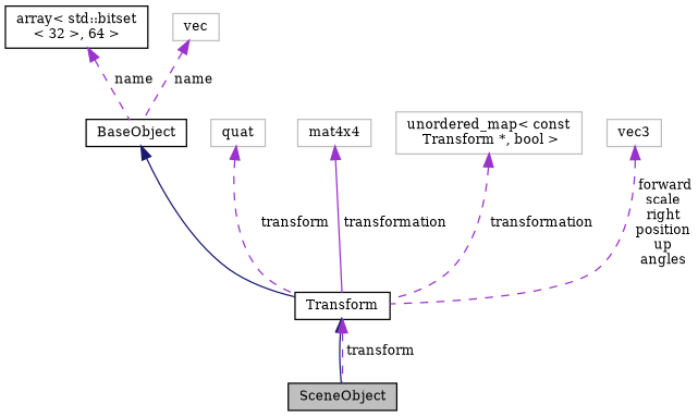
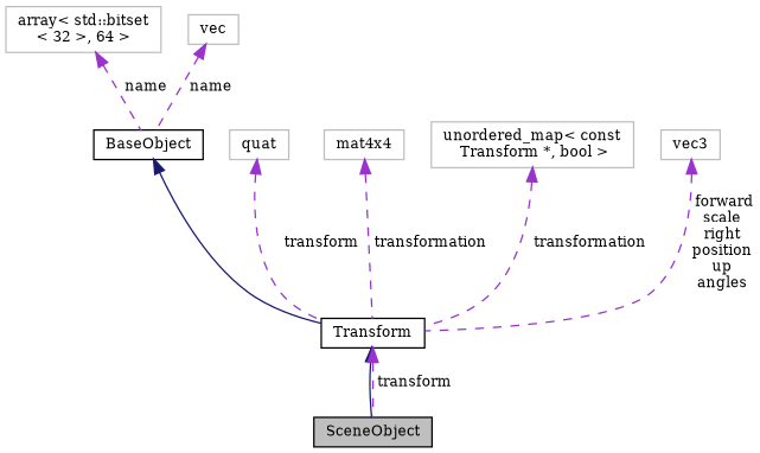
  digraph {
    fontname="DejaVu Serif"
    node [color=grey75 fillcolor=white fontname="DejaVu Serif" fontsize=10 shape=record style=filled]
    edge [color=darkorchid3 dir=back fontname="DejaVu Serif" fontsize=10 labelfontname=Helvetica labelfontsize=10 style=dashed]
    n1 [color=black fillcolor=grey75 fontcolor=black height=0.2 label=SceneObject width=0.4]
    n2 [color=black height=0.2 label=Transform width=0.4]
    n3 [color=black height=0.2 label=BaseObject width=0.4]
-   n4 [color=black height=0.2 label="array\< std::bitset\l\< 32 \>, 64 \>" width=0.4]
+   n4 [height=0.2 label="array\< std::bitset\l\< 32 \>, 64 \>" width=0.4]
    n5 [height=0.2 label=vec width=0.4]
    n6 [height=0.2 label=quat width=0.4]
    n7 [height=0.2 label=mat4x4 width=0.4]
    n8 [height=0.2 label="unordered_map\< const\l Transform *, bool \>" width=0.4]
    n9 [height=0.2 label=vec3 width=0.4]
    n2 -> n1 [color=midnightblue style=solid]
    n2 -> n1 [label=" transform"]
    n3 -> n2 [color=midnightblue style=solid]
    n4 -> n3 [label=" name"]
    n5 -> n3 [label=" name"]
    n6 -> n2 [label=" transform"]
-   n7 -> n2 [label=" transformation" style=solid]
+   n7 -> n2 [label=" transformation"]
    n8 -> n2 [label=" transformation"]
    n9 -> n2 [label=" forward\nscale\nright\nposition\nup\nangles"]
  }
